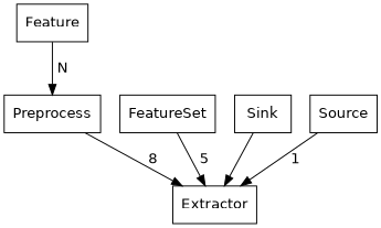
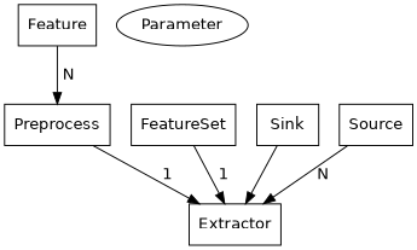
  digraph {
    fontname="DejaVu Sans"
    node [fontname="DejaVu Sans" shape=box]
    edge [fontname="DejaVu Sans"]
    n1 [label=Feature]
    n2 [label=Preprocess]
    n3 [label=FeatureSet]
    n4 [label=Extractor]
    n5 [label=Sink]
    n6 [label=Source]
+   n7 [label=Parameter shape=""]
    n1 -> n2 [label=" N"]
-   n2 -> n4 [label=" 8"]
-   n3 -> n4 [label=" 5"]
+   n2 -> n4 [label=" 1"]
+   n3 -> n4 [label=" 1"]
    n5 -> n4
-   n6 -> n4 [label=" 1"]
+   n6 -> n4 [label=" N"]
  }
